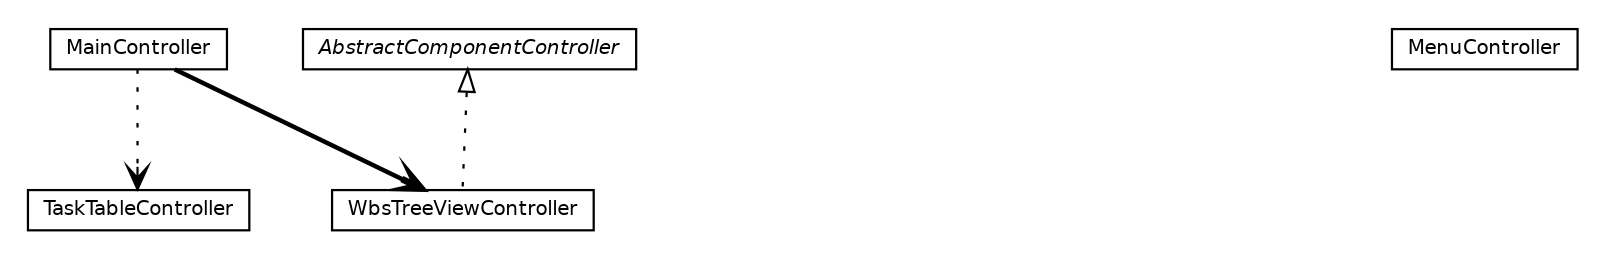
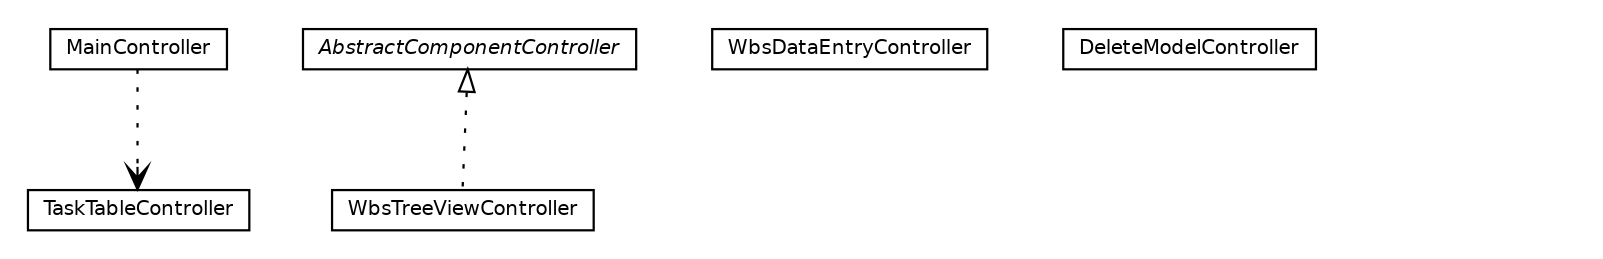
  digraph {
    fontname="DejaVu Sans"
    nodesep=0.25
    ranksep=0.5
    node [fontcolor=black fontname="DejaVu Sans" fontsize=9.0 shape=plaintext]
    edge [fontname="DejaVu Sans" fontsize=10.0 headport=p labelfontname=Helvetica labelfontsize=10 style=dotted tailport=p arrowhead=open color=black fontcolor=black]
    n1 [label=<<table title="net.ljcomputing.sr.fx.controller.TaskTableController" border="0" cellborder="1" cellspacing="0" cellpadding="2" port="p" href="./TaskTableController.html"> 		<tr><td><table border="0" cellspacing="0" cellpadding="1"> <tr><td align="center" balign="center"> TaskTableController </td></tr> 		</table></td></tr> 		</table>>]
+   n2 [label=<<table title="net.ljcomputing.sr.fx.controller.WbsDataEntryController" border="0" cellborder="1" cellspacing="0" cellpadding="2" port="p" href="./WbsDataEntryController.html"> 		<tr><td><table border="0" cellspacing="0" cellpadding="1"> <tr><td align="center" balign="center"> WbsDataEntryController </td></tr> 		</table></td></tr> 		</table>>]
    n3 [label=<<table title="net.ljcomputing.sr.fx.controller.WbsTreeViewController" border="0" cellborder="1" cellspacing="0" cellpadding="2" port="p" href="./WbsTreeViewController.html"> 		<tr><td><table border="0" cellspacing="0" cellpadding="1"> <tr><td align="center" balign="center"> WbsTreeViewController </td></tr> 		</table></td></tr> 		</table>>]
    n4 [label=<<table title="net.ljcomputing.sr.fx.controller.AbstractComponentController" border="0" cellborder="1" cellspacing="0" cellpadding="2" port="p" href="./AbstractComponentController.html"> 		<tr><td><table border="0" cellspacing="0" cellpadding="1"> <tr><td align="center" balign="center"><font face="Helvetica-Oblique"> AbstractComponentController </font></td></tr> 		</table></td></tr> 		</table>>]
+   n5 [label=<<table title="net.ljcomputing.sr.fx.controller.DeleteModelController" border="0" cellborder="1" cellspacing="0" cellpadding="2" port="p" href="./DeleteModelController.html"> 		<tr><td><table border="0" cellspacing="0" cellpadding="1"> <tr><td align="center" balign="center"> DeleteModelController </td></tr> 		</table></td></tr> 		</table>>]
    n6 [label=<<table title="net.ljcomputing.sr.fx.controller.MainController" border="0" cellborder="1" cellspacing="0" cellpadding="2" port="p" href="./MainController.html"> 		<tr><td><table border="0" cellspacing="0" cellpadding="1"> <tr><td align="center" balign="center"> MainController </td></tr> 		</table></td></tr> 		</table>>]
-   n7 [label=<<table title="net.ljcomputing.sr.fx.controller.MenuController" border="0" cellborder="1" cellspacing="0" cellpadding="2" port="p" href="./MenuController.html"> 		<tr><td><table border="0" cellspacing="0" cellpadding="1"> <tr><td align="center" balign="center"> MenuController </td></tr> 		</table></td></tr> 		</table>>]
    n4 -> n3 [arrowtail=empty dir=back fontsize=10 arrowhead="" color="" fontcolor=""]
    n6 -> n1
-   n6 -> n3 [style=bold]
  }
